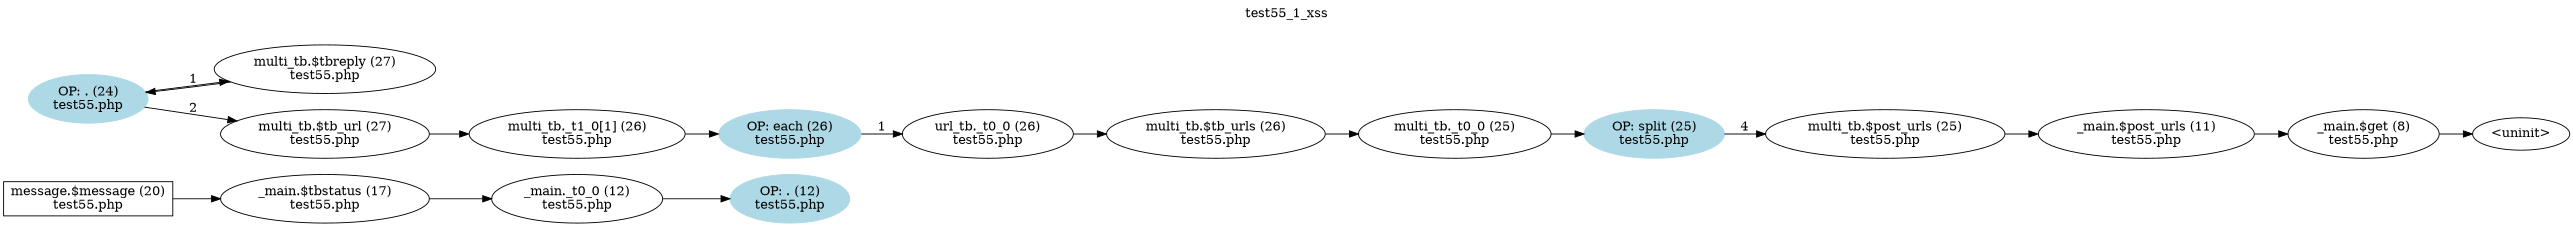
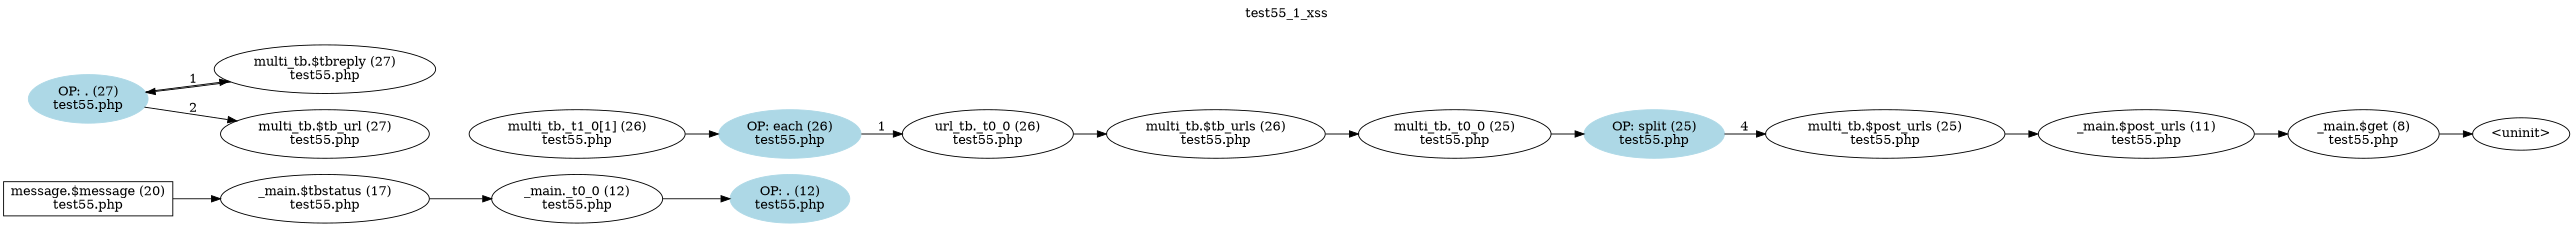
  digraph {
    label=test55_1_xss
    labelloc=t
    rankdir=LR
    node [shape=ellipse]
    n1 [label="message.$message (20)\ntest55.php" shape=box]
    n2 [label="_main.$tbstatus (17)\ntest55.php"]
    n3 [label="_main._t0_0 (12)\ntest55.php"]
    n4 [color=lightblue label="OP: . (12)\ntest55.php" style=filled]
-   n5 [color=lightblue label="OP: . (24)\ntest55.php" style=filled]
+   n5 [color=lightblue label="OP: . (27)\ntest55.php" style=filled]
    n6 [label="multi_tb.$tbreply (27)\ntest55.php"]
    n7 [label="multi_tb.$tb_url (27)\ntest55.php"]
    n8 [label="multi_tb._t1_0[1] (26)\ntest55.php"]
    n9 [color=lightblue label="OP: each (26)\ntest55.php" style=filled]
    n10 [label="url_tb._t0_0 (26)\ntest55.php"]
    n11 [label="multi_tb.$tb_urls (26)\ntest55.php"]
    n12 [label="multi_tb._t0_0 (25)\ntest55.php"]
    n13 [color=lightblue label="OP: split (25)\ntest55.php" style=filled]
    n14 [label="multi_tb.$post_urls (25)\ntest55.php"]
    n15 [label="_main.$post_urls (11)\ntest55.php"]
    n16 [label="_main.$get (8)\ntest55.php"]
    n17 [label="<uninit>"]
    n1 -> n2
    n2 -> n3
    n3 -> n4
    n5 -> n6 [label=1]
    n5 -> n7 [label=2]
    n6 -> n5
-   n7 -> n8
    n8 -> n9
    n9 -> n10 [label=1]
    n10 -> n11
    n11 -> n12
    n12 -> n13
    n13 -> n14 [label=4]
    n14 -> n15
    n15 -> n16
    n16 -> n17
  }
